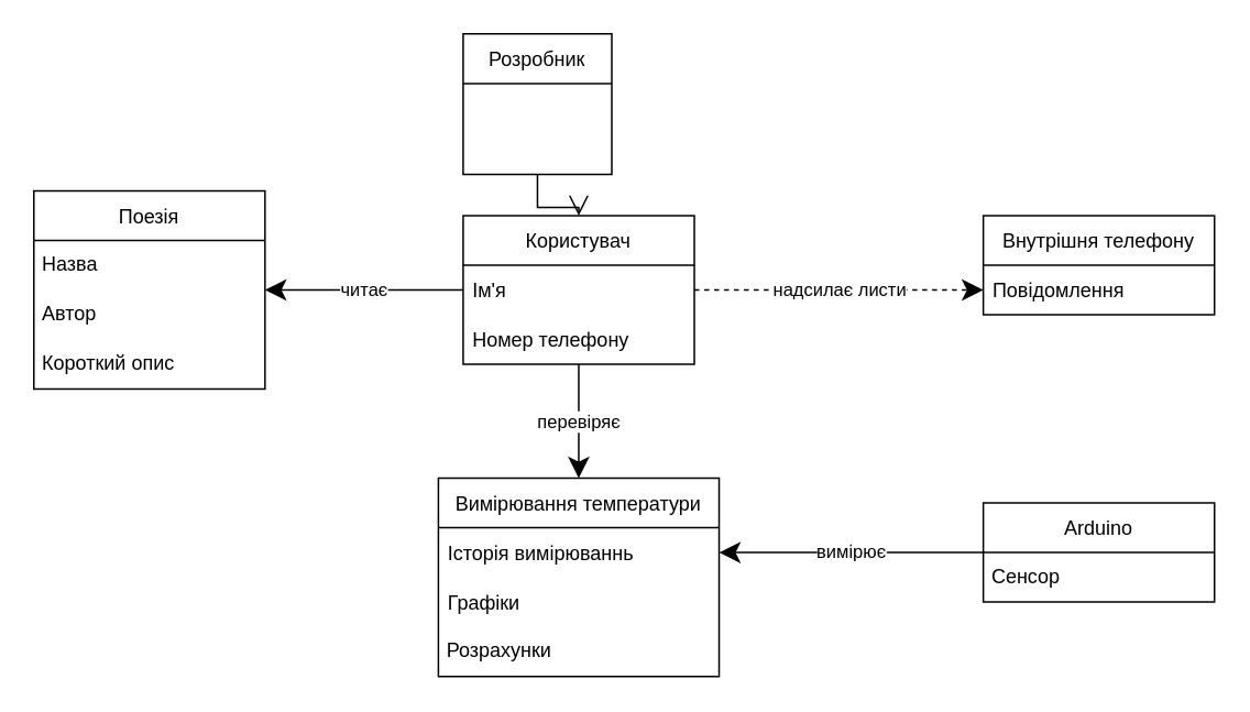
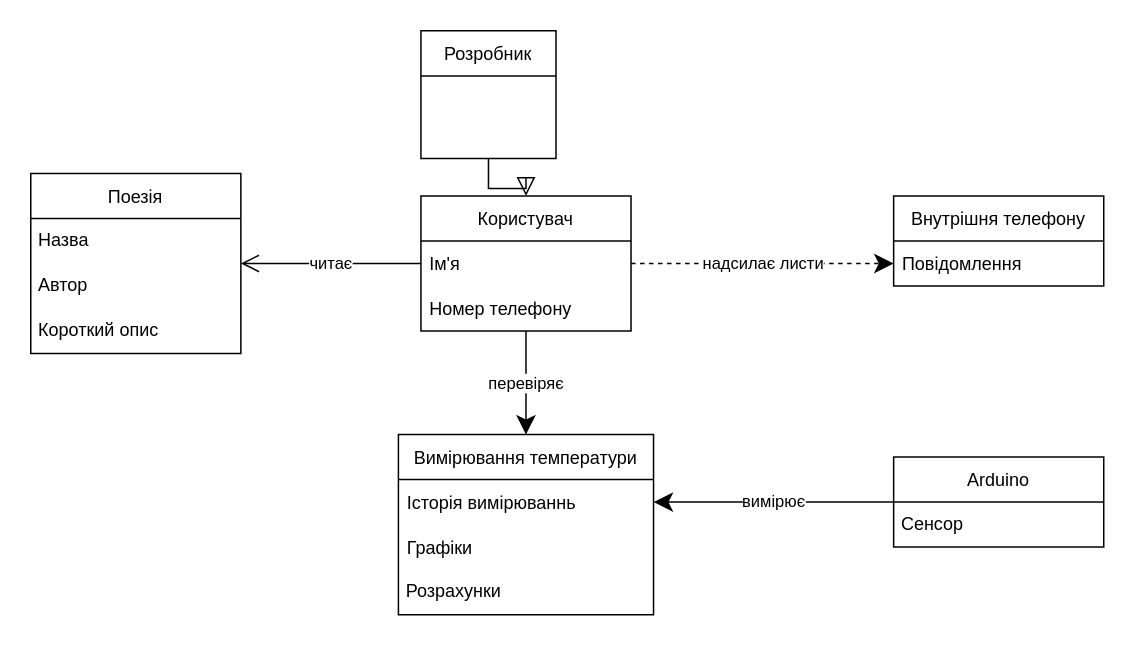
  <mxCell id="0" />
  <mxCell id="1" parent="0" />
  <mxCell id="2" value="надсилає листи" style="edgeStyle=orthogonalEdgeStyle;rounded=0;orthogonalLoop=1;jettySize=auto;html=1;entryX=0;entryY=0.5;entryDx=0;entryDy=0;endArrow=classic;endFill=1;endSize=10;dashed=1;" edge="1" parent="1" source="3" target="9"><mxGeometry relative="1" as="geometry" /></mxCell>
  <mxCell id="3" value="Користувач" style="swimlane;fontStyle=0;childLayout=stackLayout;horizontal=1;startSize=30;horizontalStack=0;resizeParent=1;resizeParentMax=0;resizeLast=0;collapsible=1;marginBottom=0;" vertex="1" parent="1"><mxGeometry x="280" y="130" width="140" height="90" as="geometry" /></mxCell>
  <mxCell id="4" value="Ім'я" style="text;strokeColor=none;fillColor=none;align=left;verticalAlign=middle;spacingLeft=4;spacingRight=4;overflow=hidden;points=[[0,0.5],[1,0.5]];portConstraint=eastwest;rotatable=0;" vertex="1" parent="3"><mxGeometry y="30" width="140" height="30" as="geometry" /></mxCell>
  <mxCell id="5" value="Номер телефону" style="text;strokeColor=none;fillColor=none;align=left;verticalAlign=middle;spacingLeft=4;spacingRight=4;overflow=hidden;points=[[0,0.5],[1,0.5]];portConstraint=eastwest;rotatable=0;" vertex="1" parent="3"><mxGeometry y="60" width="140" height="30" as="geometry" /></mxCell>
- <mxCell id="6" style="edgeStyle=orthogonalEdgeStyle;rounded=0;orthogonalLoop=1;jettySize=auto;html=1;entryX=0.5;entryY=0;entryDx=0;entryDy=0;endArrow=open;endFill=0;endSize=10;" edge="1" parent="1" source="7" target="3"><mxGeometry relative="1" as="geometry" /></mxCell>
+ <mxCell id="6" style="edgeStyle=orthogonalEdgeStyle;rounded=0;orthogonalLoop=1;jettySize=auto;html=1;entryX=0.5;entryY=0;entryDx=0;entryDy=0;endArrow=block;endFill=0;endSize=10;" edge="1" parent="1" source="7" target="3"><mxGeometry relative="1" as="geometry" /></mxCell>
  <mxCell id="7" value="Розробник" style="swimlane;fontStyle=0;childLayout=stackLayout;horizontal=1;startSize=30;horizontalStack=0;resizeParent=1;resizeParentMax=0;resizeLast=0;collapsible=1;marginBottom=0;" vertex="1" parent="1"><mxGeometry x="280" y="20" width="90" height="85" as="geometry" /></mxCell>
  <mxCell id="8" value="Внутрішня телефону" style="swimlane;fontStyle=0;childLayout=stackLayout;horizontal=1;startSize=30;horizontalStack=0;resizeParent=1;resizeParentMax=0;resizeLast=0;collapsible=1;marginBottom=0;" vertex="1" parent="1"><mxGeometry x="595" y="130" width="140" height="60" as="geometry" /></mxCell>
  <mxCell id="9" value="Повідомлення" style="text;strokeColor=none;fillColor=none;align=left;verticalAlign=middle;spacingLeft=4;spacingRight=4;overflow=hidden;points=[[0,0.5],[1,0.5]];portConstraint=eastwest;rotatable=0;" vertex="1" parent="8"><mxGeometry y="30" width="140" height="30" as="geometry" /></mxCell>
  <mxCell id="10" value="Вимірювання температури" style="swimlane;fontStyle=0;childLayout=stackLayout;horizontal=1;startSize=30;horizontalStack=0;resizeParent=1;resizeParentMax=0;resizeLast=0;collapsible=1;marginBottom=0;" vertex="1" parent="1"><mxGeometry x="265" y="289" width="170" height="120" as="geometry" /></mxCell>
  <mxCell id="11" value="Історія вимірюваннь" style="text;strokeColor=none;fillColor=none;align=left;verticalAlign=middle;spacingLeft=4;spacingRight=4;overflow=hidden;points=[[0,0.5],[1,0.5]];portConstraint=eastwest;rotatable=0;" vertex="1" parent="10"><mxGeometry y="30" width="170" height="30" as="geometry" /></mxCell>
  <mxCell id="12" value="Графіки" style="text;strokeColor=none;fillColor=none;align=left;verticalAlign=middle;spacingLeft=4;spacingRight=4;overflow=hidden;points=[[0,0.5],[1,0.5]];portConstraint=eastwest;rotatable=0;" vertex="1" parent="10"><mxGeometry y="60" width="170" height="30" as="geometry" /></mxCell>
  <mxCell id="13" value="&amp;nbsp;Розрахунки" style="text;html=1;strokeColor=none;fillColor=none;align=left;verticalAlign=middle;whiteSpace=wrap;rounded=0;" vertex="1" parent="10"><mxGeometry y="90" width="170" height="30" as="geometry" /></mxCell>
  <mxCell id="14" value="вимірює" style="edgeStyle=orthogonalEdgeStyle;rounded=0;orthogonalLoop=1;jettySize=auto;html=1;endArrow=classic;endFill=1;endSize=10;" edge="1" parent="1" source="15" target="11"><mxGeometry relative="1" as="geometry" /></mxCell>
  <mxCell id="15" value="Arduino" style="swimlane;fontStyle=0;childLayout=stackLayout;horizontal=1;startSize=30;horizontalStack=0;resizeParent=1;resizeParentMax=0;resizeLast=0;collapsible=1;marginBottom=0;" vertex="1" parent="1"><mxGeometry x="595" y="304" width="140" height="60" as="geometry" /></mxCell>
  <mxCell id="16" value="&amp;nbsp;Сенсор" style="text;html=1;strokeColor=none;fillColor=none;align=left;verticalAlign=middle;whiteSpace=wrap;rounded=0;" vertex="1" parent="15"><mxGeometry y="30" width="140" height="30" as="geometry" /></mxCell>
  <mxCell id="17" value="перевіряє" style="edgeStyle=orthogonalEdgeStyle;rounded=0;orthogonalLoop=1;jettySize=auto;html=1;entryX=0.5;entryY=0;entryDx=0;entryDy=0;endArrow=classic;endFill=1;endSize=10;" edge="1" parent="1" source="5" target="10"><mxGeometry relative="1" as="geometry"><Array as="points"><mxPoint x="350" y="230" /><mxPoint x="350" y="230" /></Array></mxGeometry></mxCell>
  <mxCell id="18" value="Поезія" style="swimlane;fontStyle=0;childLayout=stackLayout;horizontal=1;startSize=30;horizontalStack=0;resizeParent=1;resizeParentMax=0;resizeLast=0;collapsible=1;marginBottom=0;" vertex="1" parent="1"><mxGeometry x="20" y="115" width="140" height="120" as="geometry" /></mxCell>
  <mxCell id="19" value="&amp;nbsp;Назва" style="text;html=1;strokeColor=none;fillColor=none;align=left;verticalAlign=middle;whiteSpace=wrap;rounded=0;" vertex="1" parent="18"><mxGeometry y="30" width="140" height="30" as="geometry" /></mxCell>
  <mxCell id="20" value="&amp;nbsp;Автор" style="text;html=1;strokeColor=none;fillColor=none;align=left;verticalAlign=middle;whiteSpace=wrap;rounded=0;" vertex="1" parent="18"><mxGeometry y="60" width="140" height="30" as="geometry" /></mxCell>
  <mxCell id="21" value="&amp;nbsp;Короткий опис" style="text;html=1;strokeColor=none;fillColor=none;align=left;verticalAlign=middle;whiteSpace=wrap;rounded=0;" vertex="1" parent="18"><mxGeometry y="90" width="140" height="30" as="geometry" /></mxCell>
- <mxCell id="22" value="читає" style="edgeStyle=orthogonalEdgeStyle;rounded=0;orthogonalLoop=1;jettySize=auto;html=1;entryX=1;entryY=0.5;entryDx=0;entryDy=0;endArrow=classic;endFill=1;endSize=10;" edge="1" parent="1" source="4" target="18"><mxGeometry relative="1" as="geometry" /></mxCell>
+ <mxCell id="22" value="читає" style="edgeStyle=orthogonalEdgeStyle;rounded=0;orthogonalLoop=1;jettySize=auto;html=1;entryX=1;entryY=0.5;entryDx=0;entryDy=0;endArrow=open;endFill=1;endSize=10;" edge="1" parent="1" source="4" target="18"><mxGeometry relative="1" as="geometry" /></mxCell>
